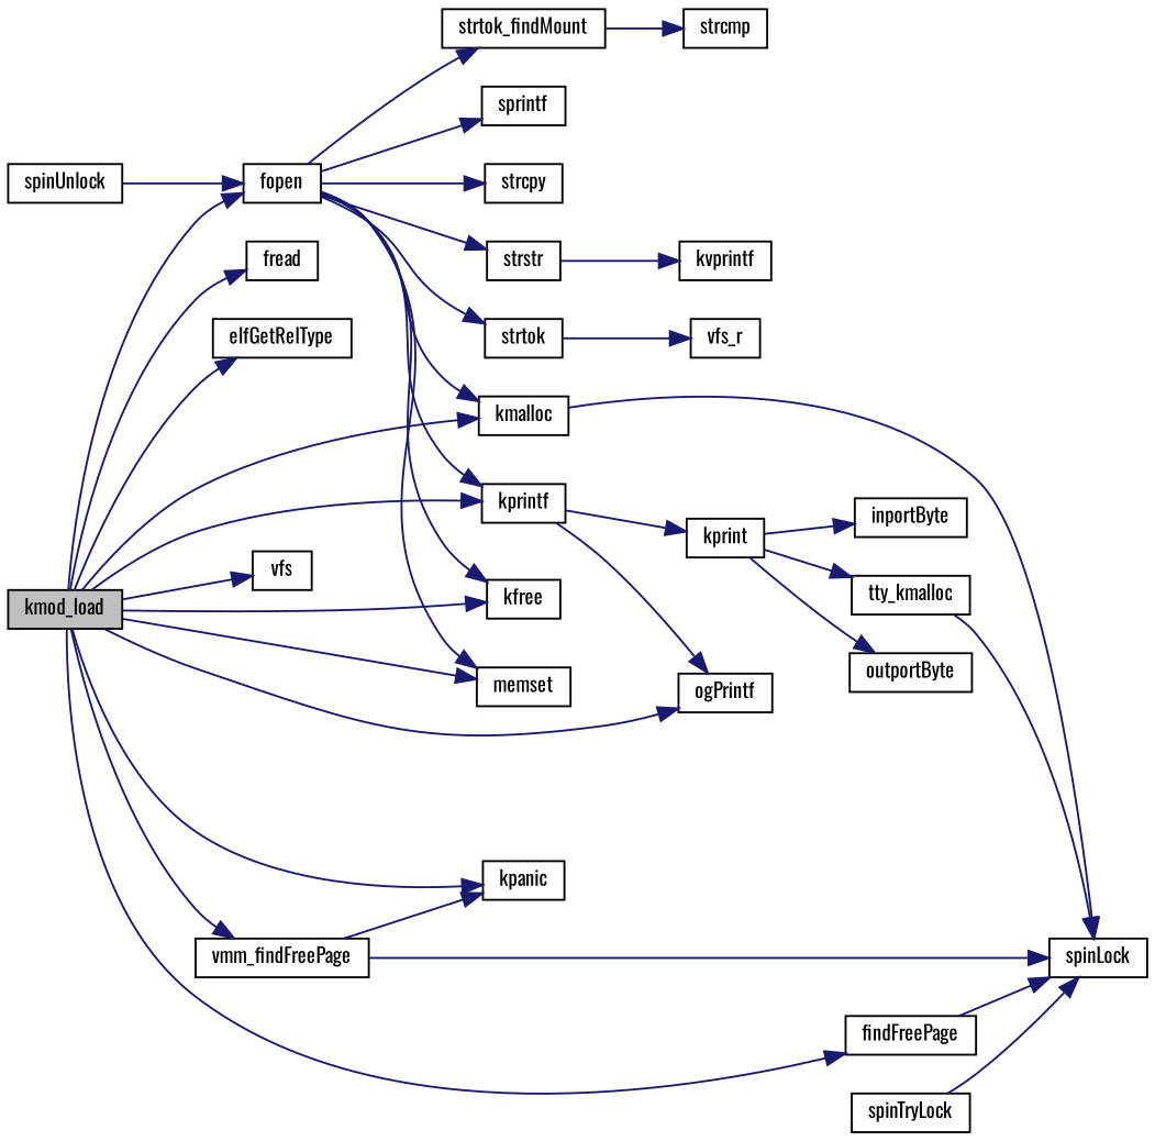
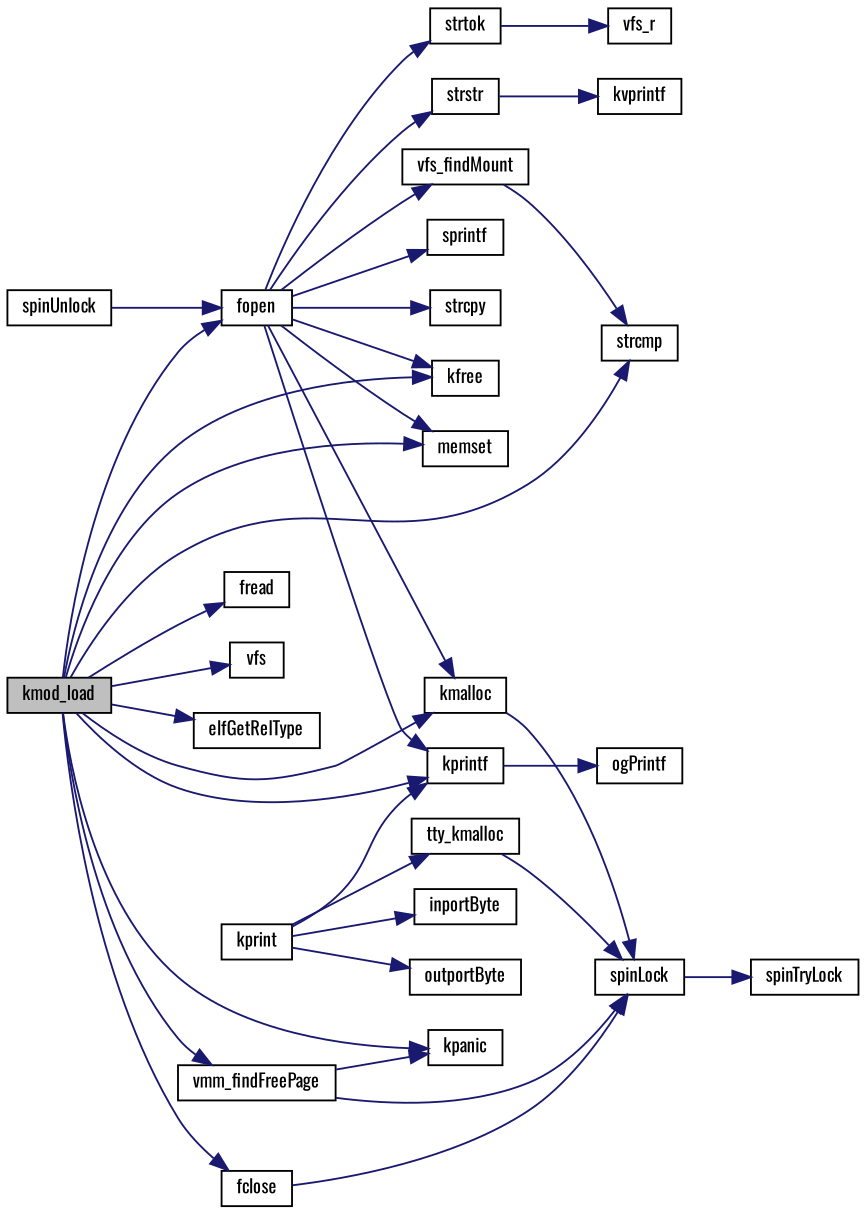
  digraph {
    fontname=Oswald
    rankdir=LR
    node [color=black fillcolor=white fontname=Oswald fontsize=10 shape=record style=filled]
    edge [color=midnightblue fontname=Oswald fontsize=10 labelfontname=Helvetica labelfontsize=10 style=solid]
    n1 [fillcolor=grey75 fontcolor=black height=0.2 label=kmod_load width=0.4]
    n2 [height=0.2 label=elfGetRelType width=0.4]
-   n3 [height=0.2 label=findFreePage width=0.4]
+   n3 [height=0.2 label=fclose width=0.4]
    n4 [height=0.2 label=fopen width=0.4]
    n5 [height=0.2 label=kfree width=0.4]
    n6 [height=0.2 label=kmalloc width=0.4]
    n7 [height=0.2 label=kprintf width=0.4]
    n8 [height=0.2 label=memset width=0.4]
    n9 [height=0.2 label=strcmp width=0.4]
    n10 [height=0.2 label=fread width=0.4]
    n11 [height=0.2 label=vfs width=0.4]
    n12 [height=0.2 label=kpanic width=0.4]
    n13 [height=0.2 label=vmm_findFreePage width=0.4]
    n14 [height=0.2 label=spinLock width=0.4]
    n15 [height=0.2 label=sprintf width=0.4]
    n16 [height=0.2 label=strcpy width=0.4]
    n17 [height=0.2 label=strstr width=0.4]
    n18 [height=0.2 label=strtok width=0.4]
-   n19 [height=0.2 label=strtok_findMount width=0.4]
+   n19 [height=0.2 label=vfs_findMount width=0.4]
    n20 [height=0.2 label=kprint width=0.4]
    n21 [height=0.2 label=ogPrintf width=0.4]
    n22 [height=0.2 label=spinTryLock width=0.4]
    n23 [height=0.2 label=spinUnlock width=0.4]
    n24 [height=0.2 label=kvprintf width=0.4]
    n25 [height=0.2 label=vfs_r width=0.4]
    n26 [height=0.2 label=inportByte width=0.4]
    n27 [height=0.2 label=outportByte width=0.4]
    n28 [height=0.2 label=tty_kmalloc width=0.4]
    n1 -> n2
    n1 -> n3
    n1 -> n4
    n1 -> n5
    n1 -> n6
    n1 -> n7
    n1 -> n8
-   n1 -> n21
+   n1 -> n9
    n1 -> n10
    n1 -> n11
    n1 -> n12
    n1 -> n13
    n3 -> n14
    n4 -> n5
    n4 -> n6
    n4 -> n7
    n4 -> n8
    n4 -> n15
    n4 -> n16
    n4 -> n17
    n4 -> n18
    n4 -> n19
    n6 -> n14
-   n7 -> n20
+   n20 -> n7
    n7 -> n21
    n13 -> n12
    n13 -> n14
-   n22 -> n14
+   n14 -> n22
    n17 -> n24
    n18 -> n25
    n19 -> n9
    n20 -> n26
    n20 -> n27
    n20 -> n28
    n23 -> n4
    n28 -> n14
  }
